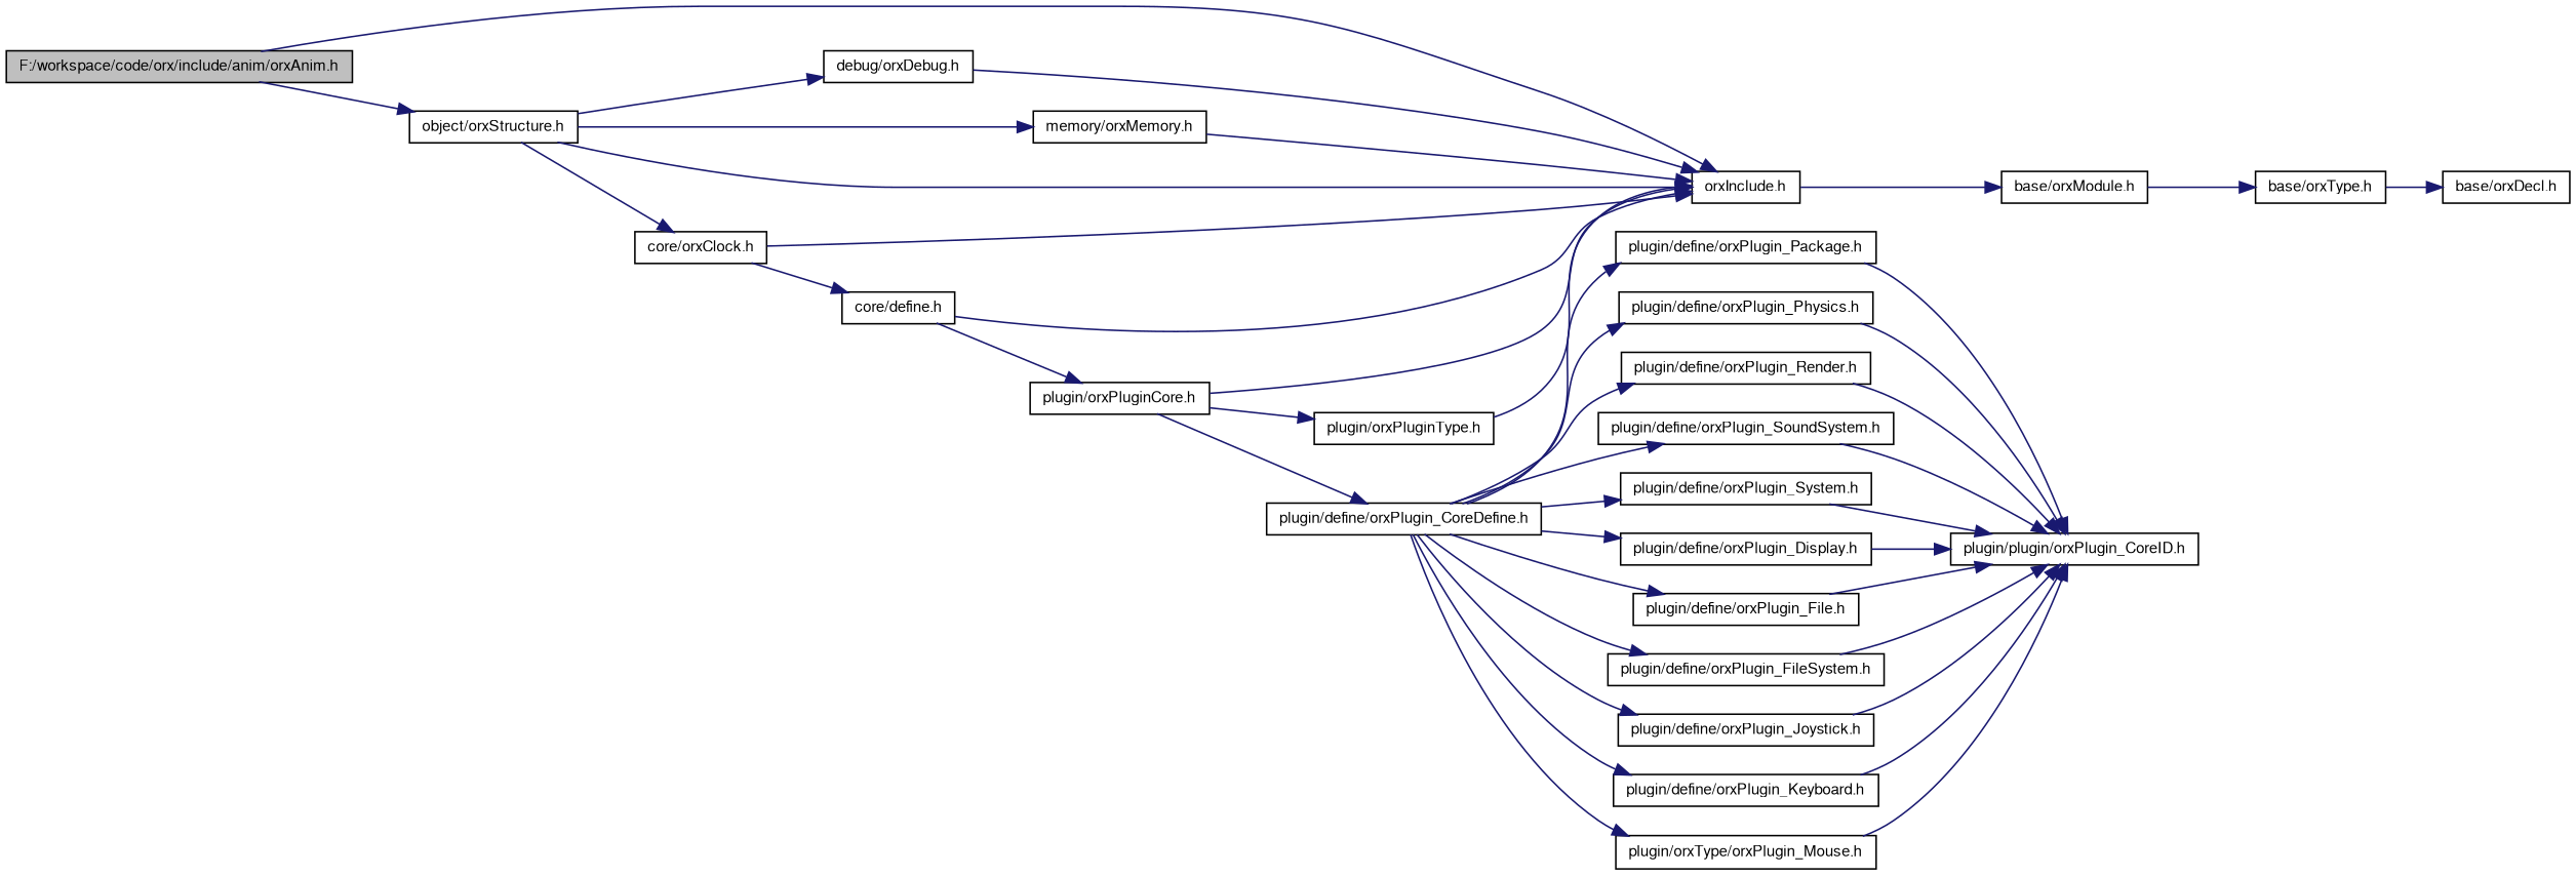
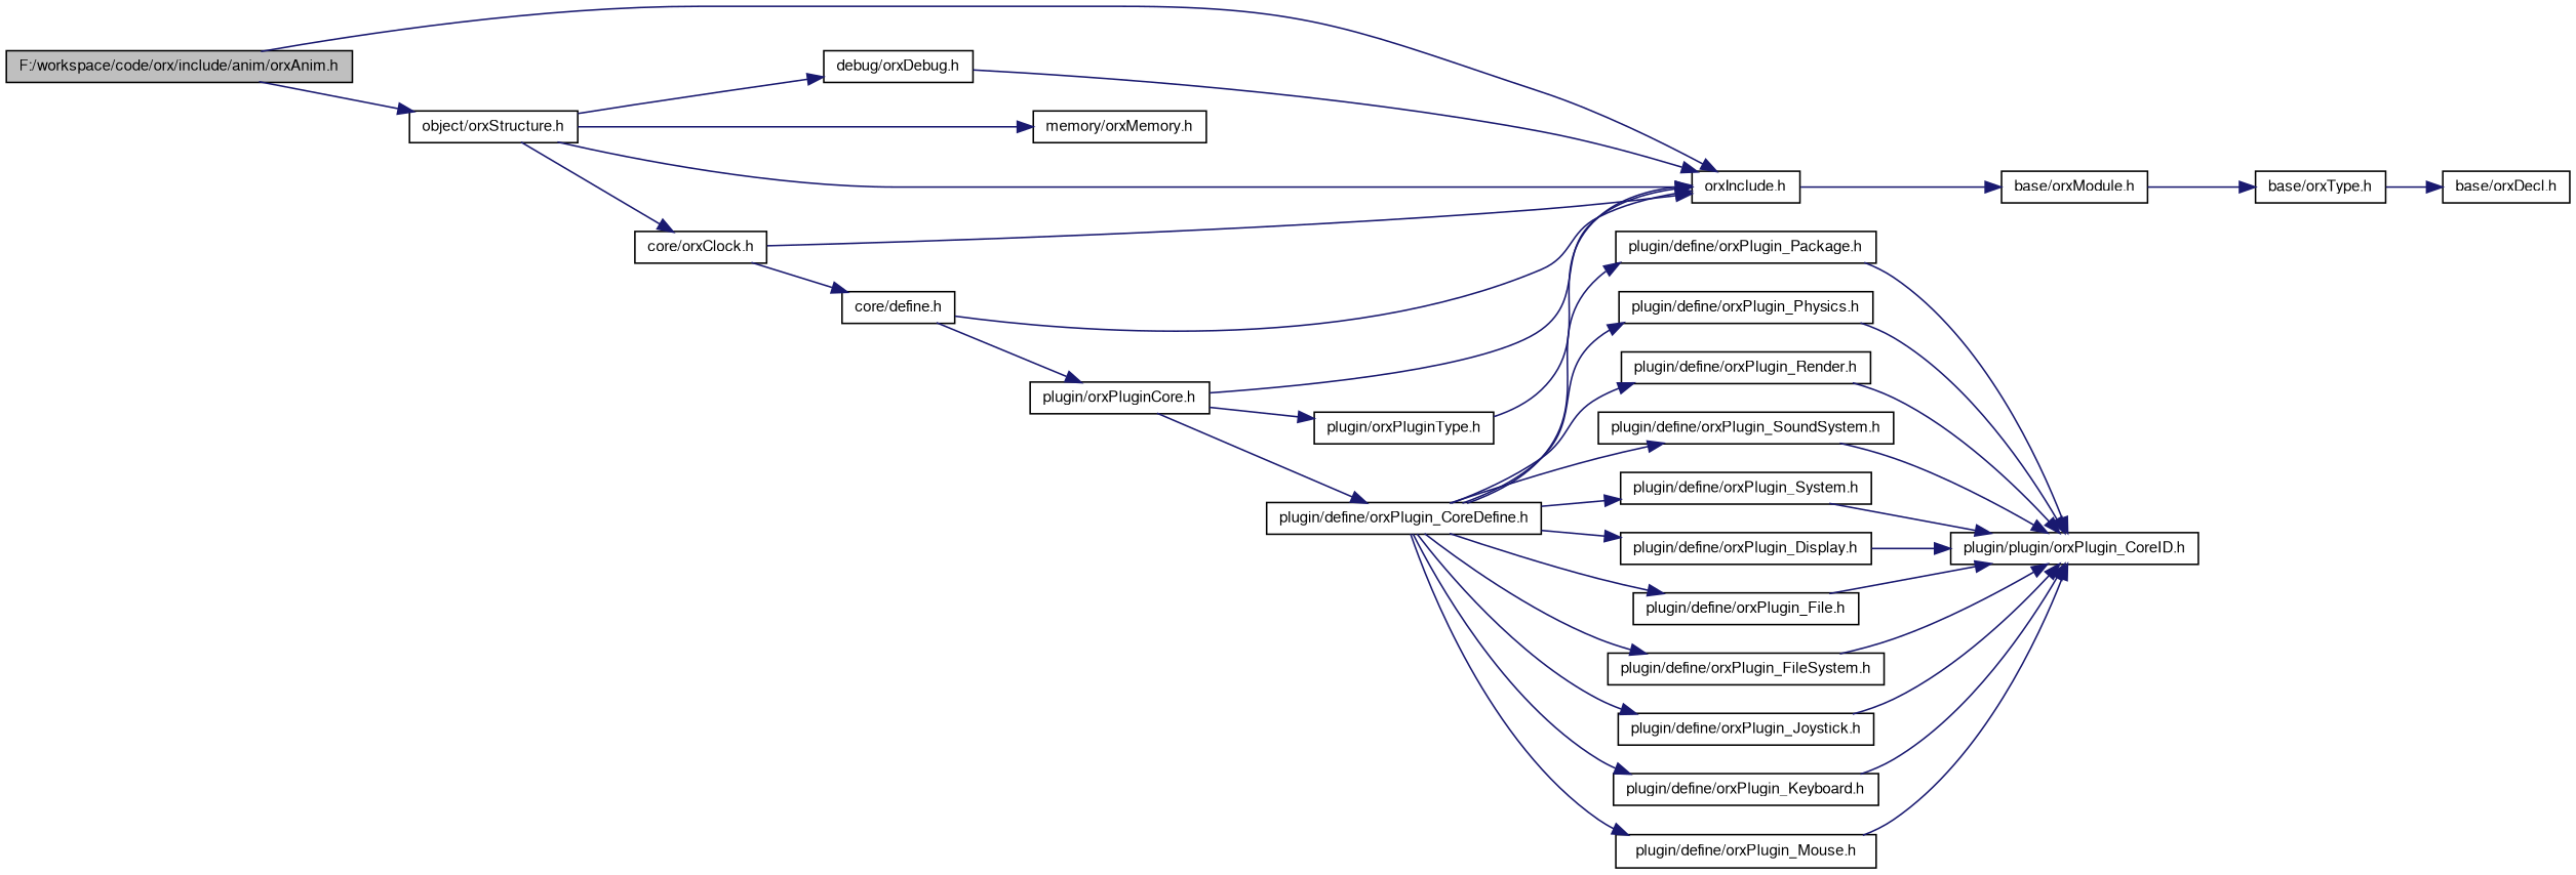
  digraph {
    rankdir=LR
    node [color=black fontname=FreeSans fontsize=10 shape=record]
    edge [color=midnightblue fontname=FreeSans fontsize=10 labelfontname=FreeSans labelfontsize=10 style=solid]
    n1 [fillcolor=grey75 fontcolor=black height=0.2 label="F:/workspace/code/orx/include/anim/orxAnim.h" style=filled width=0.4]
    n2 [height=0.2 label="orxInclude.h" width=0.4]
    n3 [height=0.2 label="object/orxStructure.h" width=0.4]
    n4 [height=0.2 label="base/orxModule.h" width=0.4]
    n5 [height=0.2 label="core/orxClock.h" width=0.4]
    n6 [height=0.2 label="debug/orxDebug.h" width=0.4]
    n7 [height=0.2 label="memory/orxMemory.h" width=0.4]
    n8 [height=0.2 label="base/orxType.h" width=0.4]
    n9 [height=0.2 label="base/orxDecl.h" width=0.4]
    n10 [height=0.2 label="core/define.h" width=0.4]
    n11 [height=0.2 label="plugin/orxPluginCore.h" width=0.4]
    n12 [height=0.2 label="plugin/orxPluginType.h" width=0.4]
    n13 [height=0.2 label="plugin/define/orxPlugin_CoreDefine.h" width=0.4]
    n14 [height=0.2 label="plugin/define/orxPlugin_Display.h" width=0.4]
    n15 [height=0.2 label="plugin/define/orxPlugin_File.h" width=0.4]
    n16 [height=0.2 label="plugin/define/orxPlugin_FileSystem.h" width=0.4]
    n17 [height=0.2 label="plugin/define/orxPlugin_Joystick.h" width=0.4]
    n18 [height=0.2 label="plugin/define/orxPlugin_Keyboard.h" width=0.4]
-   n19 [height=0.2 label="plugin/orxType/orxPlugin_Mouse.h" width=0.4]
+   n19 [height=0.2 label="plugin/define/orxPlugin_Mouse.h" width=0.4]
    n20 [height=0.2 label="plugin/define/orxPlugin_Package.h" width=0.4]
    n21 [height=0.2 label="plugin/define/orxPlugin_Physics.h" width=0.4]
    n22 [height=0.2 label="plugin/define/orxPlugin_Render.h" width=0.4]
    n23 [height=0.2 label="plugin/define/orxPlugin_SoundSystem.h" width=0.4]
    n24 [height=0.2 label="plugin/define/orxPlugin_System.h" width=0.4]
    n25 [height=0.2 label="plugin/plugin/orxPlugin_CoreID.h" width=0.4]
    n1 -> n2
    n1 -> n3
    n2 -> n4
    n3 -> n2
    n3 -> n5
    n3 -> n6
    n3 -> n7
    n4 -> n8
    n5 -> n2
    n5 -> n10
    n6 -> n2
-   n7 -> n2
    n8 -> n9
    n10 -> n2
    n10 -> n11
    n11 -> n2
    n11 -> n12
    n11 -> n13
    n12 -> n2
    n13 -> n14
    n13 -> n15
    n13 -> n16
    n13 -> n17
    n13 -> n18
    n13 -> n19
    n13 -> n20
    n13 -> n21
    n13 -> n22
    n13 -> n23
    n13 -> n24
    n14 -> n25
    n15 -> n25
    n16 -> n25
    n17 -> n25
    n18 -> n25
    n19 -> n25
    n20 -> n25
    n21 -> n25
    n22 -> n25
    n23 -> n25
    n24 -> n25
  }
